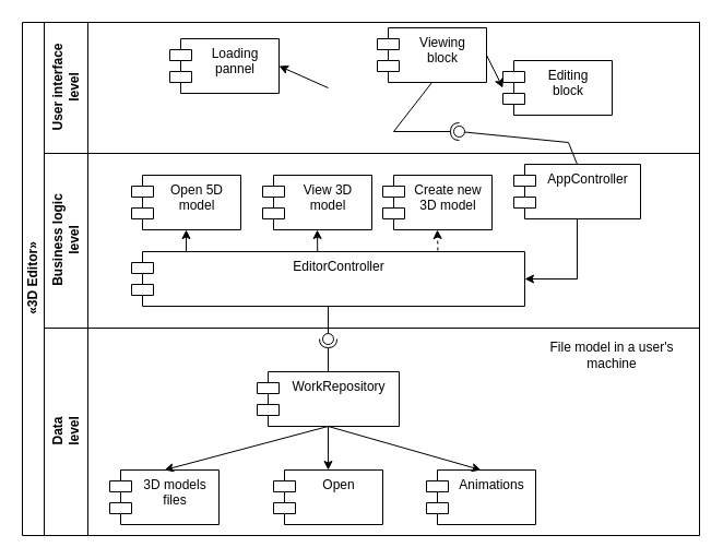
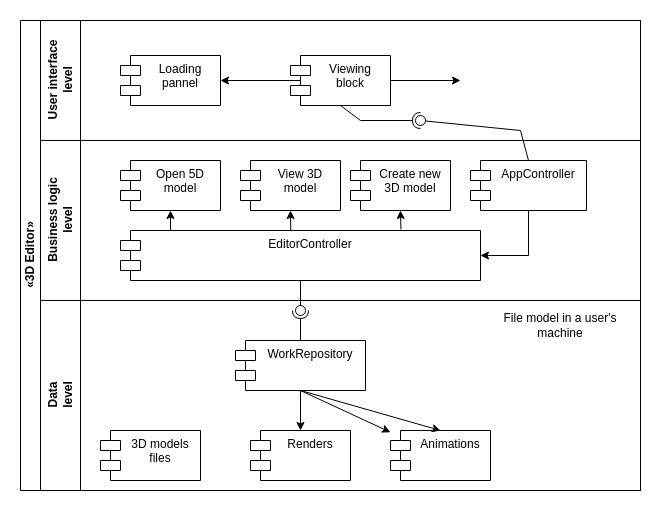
  <mxCell id="0" />
  <mxCell id="1" parent="0" />
  <mxCell id="2" value="«3D Editor»" style="swimlane;html=1;childLayout=stackLayout;resizeParent=1;resizeParentMax=0;horizontal=0;startSize=20;horizontalStack=0;" parent="1" vertex="1"><mxGeometry x="20" y="20" width="620" height="470" as="geometry" /></mxCell>
  <mxCell id="3" value="User interface &lt;br&gt;level" style="swimlane;html=1;startSize=40;horizontal=0;" parent="2" vertex="1"><mxGeometry x="20" width="600" height="120" as="geometry"><mxRectangle x="20" width="430" height="30" as="alternateBounds" /></mxGeometry></mxCell>
- <mxCell id="4" value="Loading pannel" style="shape=module;align=left;spacingLeft=20;align=center;verticalAlign=top;whiteSpace=wrap;html=1;" vertex="1" parent="3"><mxGeometry x="115" y="15" width="100" height="50" as="geometry" /></mxCell>
- <mxCell id="5" value="Viewing &lt;br&gt;block" style="shape=module;align=left;spacingLeft=20;align=center;verticalAlign=top;whiteSpace=wrap;html=1;" vertex="1" parent="3"><mxGeometry x="305" y="5" width="100" height="50" as="geometry" /></mxCell>
- <mxCell id="6" value="Editing &lt;br&gt;block" style="shape=module;align=left;spacingLeft=20;align=center;verticalAlign=top;whiteSpace=wrap;html=1;" vertex="1" parent="3"><mxGeometry x="420" y="35" width="100" height="50" as="geometry" /></mxCell>
+ <mxCell id="4" value="Loading pannel" style="shape=module;align=left;spacingLeft=20;align=center;verticalAlign=top;whiteSpace=wrap;html=1;" vertex="1" parent="3"><mxGeometry x="80" y="35" width="100" height="50" as="geometry" /></mxCell>
+ <mxCell id="5" value="Viewing &lt;br&gt;block" style="shape=module;align=left;spacingLeft=20;align=center;verticalAlign=top;whiteSpace=wrap;html=1;" vertex="1" parent="3"><mxGeometry x="250" y="35" width="100" height="50" as="geometry" /></mxCell>
  <mxCell id="7" value="" style="endArrow=classic;html=1;rounded=0;exitX=1;exitY=0.5;exitDx=0;exitDy=0;" edge="1" parent="3" source="5"><mxGeometry width="50" height="50" relative="1" as="geometry"><mxPoint x="660" y="120" as="sourcePoint" /><mxPoint x="420" y="60" as="targetPoint" /></mxGeometry></mxCell>
  <mxCell id="8" value="" style="endArrow=classic;html=1;rounded=0;entryX=1;entryY=0.5;entryDx=0;entryDy=0;" edge="1" parent="3" target="4"><mxGeometry width="50" height="50" relative="1" as="geometry"><mxPoint x="260" y="60" as="sourcePoint" /><mxPoint x="700" y="40" as="targetPoint" /></mxGeometry></mxCell>
  <mxCell id="9" value="Business logic &lt;br&gt;level" style="swimlane;html=1;startSize=40;horizontal=0;" parent="2" vertex="1"><mxGeometry x="20" y="120" width="600" height="160" as="geometry" /></mxCell>
- <mxCell id="10" value="AppController" style="shape=module;align=left;spacingLeft=20;align=center;verticalAlign=top;whiteSpace=wrap;html=1;" vertex="1" parent="9"><mxGeometry x="430" y="10" width="116" height="50" as="geometry" /></mxCell>
+ <mxCell id="10" value="AppController" style="shape=module;align=left;spacingLeft=20;align=center;verticalAlign=top;whiteSpace=wrap;html=1;" vertex="1" parent="9"><mxGeometry x="430" y="20" width="116" height="50" as="geometry" /></mxCell>
  <mxCell id="11" value="EditorController" style="shape=module;align=left;spacingLeft=20;align=center;verticalAlign=top;whiteSpace=wrap;html=1;" vertex="1" parent="9"><mxGeometry x="80" y="90" width="360" height="50" as="geometry" /></mxCell>
  <mxCell id="12" style="edgeStyle=orthogonalEdgeStyle;rounded=0;orthogonalLoop=1;jettySize=auto;html=1;entryX=1;entryY=0.5;entryDx=0;entryDy=0;" edge="1" parent="9" source="10" target="11"><mxGeometry relative="1" as="geometry" /></mxCell>
  <mxCell id="13" value="Open 5D model" style="shape=module;align=left;spacingLeft=20;align=center;verticalAlign=top;whiteSpace=wrap;html=1;" vertex="1" parent="9"><mxGeometry x="80" y="20" width="100" height="50" as="geometry" /></mxCell>
  <mxCell id="14" value="View 3D model" style="shape=module;align=left;spacingLeft=20;align=center;verticalAlign=top;whiteSpace=wrap;html=1;" vertex="1" parent="9"><mxGeometry x="200" y="20" width="100" height="50" as="geometry" /></mxCell>
  <mxCell id="15" value="Create new 3D model" style="shape=module;align=left;spacingLeft=20;align=center;verticalAlign=top;whiteSpace=wrap;html=1;" vertex="1" parent="9"><mxGeometry x="310" y="20" width="100" height="50" as="geometry" /></mxCell>
  <mxCell id="16" value="" style="endArrow=classic;html=1;rounded=0;" edge="1" parent="9" target="13"><mxGeometry width="50" height="50" relative="1" as="geometry"><mxPoint x="130" y="90" as="sourcePoint" /><mxPoint x="730" y="60" as="targetPoint" /></mxGeometry></mxCell>
  <mxCell id="17" value="" style="endArrow=classic;html=1;rounded=0;entryX=0.5;entryY=1;entryDx=0;entryDy=0;exitX=0.473;exitY=0.008;exitDx=0;exitDy=0;exitPerimeter=0;" edge="1" parent="9" source="11" target="14"><mxGeometry width="50" height="50" relative="1" as="geometry"><mxPoint x="650" y="140" as="sourcePoint" /><mxPoint x="700" y="90" as="targetPoint" /></mxGeometry></mxCell>
- <mxCell id="18" value="" style="endArrow=classic;html=1;rounded=0;entryX=0.5;entryY=1;entryDx=0;entryDy=0;exitX=0.779;exitY=-0.02;exitDx=0;exitDy=0;exitPerimeter=0;dashed=1;" edge="1" parent="9" source="11" target="15"><mxGeometry width="50" height="50" relative="1" as="geometry"><mxPoint x="690" y="150" as="sourcePoint" /><mxPoint x="740" y="100" as="targetPoint" /></mxGeometry></mxCell>
+ <mxCell id="18" value="" style="endArrow=classic;html=1;rounded=0;entryX=0.5;entryY=1;entryDx=0;entryDy=0;exitX=0.779;exitY=-0.02;exitDx=0;exitDy=0;exitPerimeter=0;" edge="1" parent="9" source="11" target="15"><mxGeometry width="50" height="50" relative="1" as="geometry"><mxPoint x="690" y="150" as="sourcePoint" /><mxPoint x="740" y="100" as="targetPoint" /></mxGeometry></mxCell>
  <mxCell id="19" value="Data &lt;br&gt;level" style="swimlane;html=1;startSize=40;horizontal=0;" parent="2" vertex="1"><mxGeometry x="20" y="280" width="600" height="190" as="geometry" /></mxCell>
  <mxCell id="20" value="File model in a user's machine" style="text;html=1;strokeColor=none;fillColor=none;align=center;verticalAlign=middle;whiteSpace=wrap;rounded=0;" parent="19" vertex="1"><mxGeometry x="440" y="10" width="160" height="30" as="geometry" /></mxCell>
- <mxCell id="21" value="Open" style="shape=module;align=left;spacingLeft=20;align=center;verticalAlign=top;whiteSpace=wrap;html=1;" parent="19" vertex="1"><mxGeometry x="210" y="130" width="100" height="50" as="geometry" /></mxCell>
+ <mxCell id="21" value="Renders" style="shape=module;align=left;spacingLeft=20;align=center;verticalAlign=top;whiteSpace=wrap;html=1;" parent="19" vertex="1"><mxGeometry x="210" y="130" width="100" height="50" as="geometry" /></mxCell>
  <mxCell id="22" value="Animations" style="shape=module;align=left;spacingLeft=20;align=center;verticalAlign=top;whiteSpace=wrap;html=1;" parent="19" vertex="1"><mxGeometry x="350" y="130" width="100" height="50" as="geometry" /></mxCell>
  <mxCell id="23" value="3D models files" style="shape=module;align=left;spacingLeft=20;align=center;verticalAlign=top;whiteSpace=wrap;html=1;" parent="19" vertex="1"><mxGeometry x="60" y="130" width="100" height="50" as="geometry" /></mxCell>
  <mxCell id="24" value="" style="ellipse;whiteSpace=wrap;html=1;align=center;aspect=fixed;fillColor=none;strokeColor=none;resizable=0;perimeter=centerPerimeter;rotatable=0;allowArrows=0;points=[];outlineConnect=1;" vertex="1" parent="19"><mxGeometry x="105" y="20" width="10" height="10" as="geometry" /></mxCell>
  <mxCell id="25" value="WorkRepository" style="shape=module;align=left;spacingLeft=20;align=center;verticalAlign=top;whiteSpace=wrap;html=1;" vertex="1" parent="19"><mxGeometry x="195" y="40" width="130" height="50" as="geometry" /></mxCell>
- <mxCell id="26" value="" style="endArrow=classic;html=1;rounded=0;exitX=0.5;exitY=1;exitDx=0;exitDy=0;entryX=0.5;entryY=0;entryDx=0;entryDy=0;" edge="1" parent="19" source="25" target="23"><mxGeometry width="50" height="50" relative="1" as="geometry"><mxPoint x="690" y="150" as="sourcePoint" /><mxPoint x="740" y="100" as="targetPoint" /></mxGeometry></mxCell>
+ <mxCell id="26" value="" style="endArrow=classic;html=1;rounded=0;exitX=0.5;exitY=1;exitDx=0;exitDy=0;" edge="1" parent="19" source="25" target="22"><mxGeometry width="50" height="50" relative="1" as="geometry"><mxPoint x="690" y="150" as="sourcePoint" /><mxPoint x="740" y="100" as="targetPoint" /></mxGeometry></mxCell>
  <mxCell id="27" value="" style="endArrow=classic;html=1;rounded=0;exitX=0.5;exitY=1;exitDx=0;exitDy=0;" edge="1" parent="19" source="25" target="21"><mxGeometry width="50" height="50" relative="1" as="geometry"><mxPoint x="270" y="100" as="sourcePoint" /><mxPoint x="120" y="140" as="targetPoint" /></mxGeometry></mxCell>
  <mxCell id="28" value="" style="ellipse;whiteSpace=wrap;html=1;align=center;aspect=fixed;fillColor=none;strokeColor=none;resizable=0;perimeter=centerPerimeter;rotatable=0;allowArrows=0;points=[];outlineConnect=1;" vertex="1" parent="19"><mxGeometry x="255" y="10" width="10" height="10" as="geometry" /></mxCell>
  <mxCell id="29" value="" style="rounded=0;orthogonalLoop=1;jettySize=auto;html=1;endArrow=oval;endFill=0;sketch=0;sourcePerimeterSpacing=0;targetPerimeterSpacing=0;endSize=10;exitX=0.5;exitY=1;exitDx=0;exitDy=0;" edge="1" parent="2" source="11"><mxGeometry relative="1" as="geometry"><mxPoint x="670" y="305" as="sourcePoint" /><mxPoint x="280" y="290" as="targetPoint" /></mxGeometry></mxCell>
  <mxCell id="30" value="" style="endArrow=classic;html=1;rounded=0;entryX=0.5;entryY=0;entryDx=0;entryDy=0;" edge="1" parent="1" target="22"><mxGeometry width="50" height="50" relative="1" as="geometry"><mxPoint x="300" y="390" as="sourcePoint" /><mxPoint x="310" y="440" as="targetPoint" /></mxGeometry></mxCell>
  <mxCell id="31" value="" style="rounded=0;orthogonalLoop=1;jettySize=auto;html=1;endArrow=halfCircle;endFill=0;endSize=6;strokeWidth=1;sketch=0;exitX=0.5;exitY=0;exitDx=0;exitDy=0;" edge="1" parent="1" source="25"><mxGeometry relative="1" as="geometry"><mxPoint x="730" y="325" as="sourcePoint" /><mxPoint x="300" y="310" as="targetPoint" /></mxGeometry></mxCell>
  <mxCell id="32" value="" style="rounded=0;orthogonalLoop=1;jettySize=auto;html=1;endArrow=oval;endFill=0;sketch=0;sourcePerimeterSpacing=0;targetPerimeterSpacing=0;endSize=10;exitX=0.5;exitY=0;exitDx=0;exitDy=0;" edge="1" parent="1" source="10"><mxGeometry relative="1" as="geometry"><mxPoint x="720" y="195" as="sourcePoint" /><mxPoint x="420" y="120" as="targetPoint" /><Array as="points"><mxPoint x="520" y="130" /></Array></mxGeometry></mxCell>
  <mxCell id="33" value="" style="rounded=0;orthogonalLoop=1;jettySize=auto;html=1;endArrow=halfCircle;endFill=0;endSize=6;strokeWidth=1;sketch=0;exitX=0.5;exitY=1;exitDx=0;exitDy=0;" edge="1" parent="1" source="5"><mxGeometry relative="1" as="geometry"><mxPoint x="340" y="105" as="sourcePoint" /><mxPoint x="420" y="120" as="targetPoint" /><Array as="points"><mxPoint x="360" y="120" /></Array></mxGeometry></mxCell>
